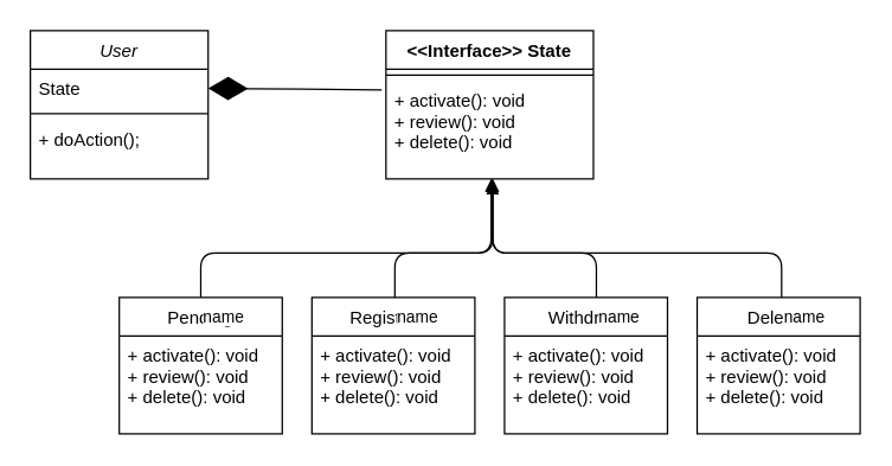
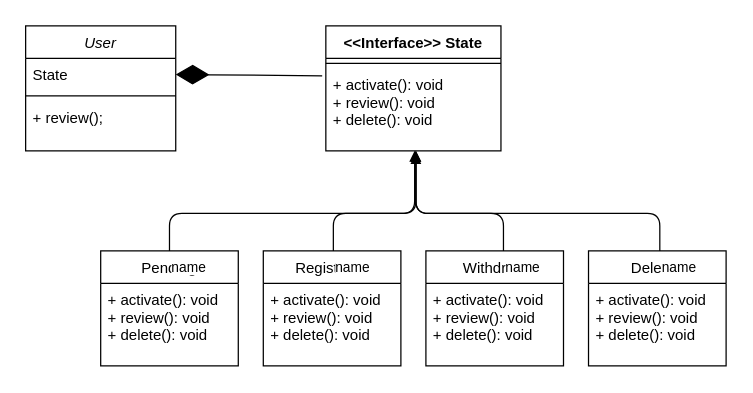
  <mxCell id="0" />
  <mxCell id="1" parent="0" />
  <mxCell id="2" value="User" style="swimlane;fontStyle=2;align=center;verticalAlign=top;childLayout=stackLayout;horizontal=1;startSize=26;horizontalStack=0;resizeParent=1;resizeLast=0;collapsible=1;marginBottom=0;rounded=0;shadow=0;strokeWidth=1;" parent="1" vertex="1"><mxGeometry x="20" y="20" width="120" height="100" as="geometry"><mxRectangle x="230" y="140" width="160" height="26" as="alternateBounds" /></mxGeometry></mxCell>
  <mxCell id="3" value="State" style="text;align=left;verticalAlign=top;spacingLeft=4;spacingRight=4;overflow=hidden;rotatable=0;points=[[0,0.5],[1,0.5]];portConstraint=eastwest;" parent="2" vertex="1"><mxGeometry y="26" width="120" height="26" as="geometry" /></mxCell>
  <mxCell id="4" value="" style="line;html=1;strokeWidth=1;align=left;verticalAlign=middle;spacingTop=-1;spacingLeft=3;spacingRight=3;rotatable=0;labelPosition=right;points=[];portConstraint=eastwest;" parent="2" vertex="1"><mxGeometry y="52" width="120" height="8" as="geometry" /></mxCell>
- <mxCell id="5" value="+ doAction();" style="text;align=left;verticalAlign=top;spacingLeft=4;spacingRight=4;overflow=hidden;rotatable=0;points=[[0,0.5],[1,0.5]];portConstraint=eastwest;" parent="2" vertex="1"><mxGeometry y="60" width="120" height="26" as="geometry" /></mxCell>
+ <mxCell id="5" value="+ review();" style="text;align=left;verticalAlign=top;spacingLeft=4;spacingRight=4;overflow=hidden;rotatable=0;points=[[0,0.5],[1,0.5]];portConstraint=eastwest;" parent="2" vertex="1"><mxGeometry y="60" width="120" height="26" as="geometry" /></mxCell>
  <mxCell id="6" value="Pending" style="swimlane;fontStyle=0;childLayout=stackLayout;horizontal=1;startSize=26;fillColor=none;horizontalStack=0;resizeParent=1;resizeParentMax=0;resizeLast=0;collapsible=1;marginBottom=0;" vertex="1" parent="1"><mxGeometry x="80" y="200" width="110" height="92" as="geometry" /></mxCell>
  <mxCell id="7" value="+ activate(): void&#10;+ review(): void&#10;+ delete(): void" style="text;strokeColor=none;fillColor=none;align=left;verticalAlign=top;spacingLeft=4;spacingRight=4;overflow=hidden;rotatable=0;points=[[0,0.5],[1,0.5]];portConstraint=eastwest;" vertex="1" parent="6"><mxGeometry y="26" width="110" height="66" as="geometry" /></mxCell>
  <mxCell id="8" value="&lt;&lt;Interface&gt;&gt; State" style="swimlane;fontStyle=1;align=center;verticalAlign=top;childLayout=stackLayout;horizontal=1;startSize=26;horizontalStack=0;resizeParent=1;resizeParentMax=0;resizeLast=0;collapsible=1;marginBottom=0;" vertex="1" parent="1"><mxGeometry x="260" y="20" width="140" height="100" as="geometry" /></mxCell>
  <mxCell id="9" value="" style="line;strokeWidth=1;fillColor=none;align=left;verticalAlign=middle;spacingTop=-1;spacingLeft=3;spacingRight=3;rotatable=0;labelPosition=right;points=[];portConstraint=eastwest;" vertex="1" parent="8"><mxGeometry y="26" width="140" height="8" as="geometry" /></mxCell>
  <mxCell id="10" value="+ activate(): void&#10;+ review(): void&#10;+ delete(): void" style="text;strokeColor=none;fillColor=none;align=left;verticalAlign=top;spacingLeft=4;spacingRight=4;overflow=hidden;rotatable=0;points=[[0,0.5],[1,0.5]];portConstraint=eastwest;" vertex="1" parent="8"><mxGeometry y="34" width="140" height="66" as="geometry" /></mxCell>
  <mxCell id="11" value="Registered" style="swimlane;fontStyle=0;childLayout=stackLayout;horizontal=1;startSize=26;fillColor=none;horizontalStack=0;resizeParent=1;resizeParentMax=0;resizeLast=0;collapsible=1;marginBottom=0;" vertex="1" parent="1"><mxGeometry x="210" y="200" width="110" height="92" as="geometry" /></mxCell>
  <mxCell id="12" value="+ activate(): void&#10;+ review(): void&#10;+ delete(): void" style="text;strokeColor=none;fillColor=none;align=left;verticalAlign=top;spacingLeft=4;spacingRight=4;overflow=hidden;rotatable=0;points=[[0,0.5],[1,0.5]];portConstraint=eastwest;" vertex="1" parent="11"><mxGeometry y="26" width="110" height="66" as="geometry" /></mxCell>
  <mxCell id="13" value="Withdraw" style="swimlane;fontStyle=0;childLayout=stackLayout;horizontal=1;startSize=26;fillColor=none;horizontalStack=0;resizeParent=1;resizeParentMax=0;resizeLast=0;collapsible=1;marginBottom=0;" vertex="1" parent="1"><mxGeometry x="340" y="200" width="110" height="92" as="geometry" /></mxCell>
  <mxCell id="14" value="+ activate(): void&#10;+ review(): void&#10;+ delete(): void" style="text;strokeColor=none;fillColor=none;align=left;verticalAlign=top;spacingLeft=4;spacingRight=4;overflow=hidden;rotatable=0;points=[[0,0.5],[1,0.5]];portConstraint=eastwest;" vertex="1" parent="13"><mxGeometry y="26" width="110" height="66" as="geometry" /></mxCell>
  <mxCell id="15" value="Deleted" style="swimlane;fontStyle=0;childLayout=stackLayout;horizontal=1;startSize=26;fillColor=none;horizontalStack=0;resizeParent=1;resizeParentMax=0;resizeLast=0;collapsible=1;marginBottom=0;" vertex="1" parent="1"><mxGeometry x="470" y="200" width="110" height="92" as="geometry" /></mxCell>
  <mxCell id="16" value="+ activate(): void&#10;+ review(): void&#10;+ delete(): void" style="text;strokeColor=none;fillColor=none;align=left;verticalAlign=top;spacingLeft=4;spacingRight=4;overflow=hidden;rotatable=0;points=[[0,0.5],[1,0.5]];portConstraint=eastwest;" vertex="1" parent="15"><mxGeometry y="26" width="110" height="66" as="geometry" /></mxCell>
  <mxCell id="17" value="" style="endArrow=diamondThin;endFill=1;endSize=24;html=1;entryX=1;entryY=0.5;entryDx=0;entryDy=0;exitX=-0.021;exitY=0.091;exitDx=0;exitDy=0;exitPerimeter=0;" edge="1" parent="1" source="10" target="3"><mxGeometry width="160" relative="1" as="geometry"><mxPoint x="310" y="310" as="sourcePoint" /><mxPoint x="470" y="310" as="targetPoint" /></mxGeometry></mxCell>
  <mxCell id="18" value="name" style="endArrow=block;endFill=1;html=1;edgeStyle=orthogonalEdgeStyle;align=left;verticalAlign=top;entryX=0.514;entryY=1.03;entryDx=0;entryDy=0;entryPerimeter=0;" edge="1" parent="1" source="6" target="10"><mxGeometry x="-1" relative="1" as="geometry"><mxPoint x="310" y="310" as="sourcePoint" /><mxPoint x="470" y="310" as="targetPoint" /><Array as="points"><mxPoint x="135" y="170" /><mxPoint x="332" y="170" /></Array></mxGeometry></mxCell>
  <mxCell id="19" value="name" style="endArrow=block;endFill=1;html=1;edgeStyle=orthogonalEdgeStyle;align=left;verticalAlign=top;entryX=0.5;entryY=1;entryDx=0;entryDy=0;entryPerimeter=0;exitX=0.5;exitY=0;exitDx=0;exitDy=0;" edge="1" parent="1"><mxGeometry x="-1" relative="1" as="geometry"><mxPoint x="266" y="200" as="sourcePoint" /><mxPoint x="331" y="120" as="targetPoint" /><Array as="points"><mxPoint x="266" y="170" /><mxPoint x="331" y="170" /></Array></mxGeometry></mxCell>
  <mxCell id="20" value="name" style="endArrow=block;endFill=1;html=1;edgeStyle=orthogonalEdgeStyle;align=left;verticalAlign=top;" edge="1" parent="1"><mxGeometry x="-1" relative="1" as="geometry"><mxPoint x="402" y="200" as="sourcePoint" /><mxPoint x="332" y="120" as="targetPoint" /><Array as="points"><mxPoint x="402" y="170" /><mxPoint x="332" y="170" /></Array></mxGeometry></mxCell>
  <mxCell id="21" value="name" style="endArrow=block;endFill=1;html=1;edgeStyle=orthogonalEdgeStyle;align=left;verticalAlign=top;" edge="1" parent="1"><mxGeometry x="-1" relative="1" as="geometry"><mxPoint x="527" y="200" as="sourcePoint" /><mxPoint x="332" y="120" as="targetPoint" /><Array as="points"><mxPoint x="527" y="170" /><mxPoint x="332" y="170" /></Array></mxGeometry></mxCell>
